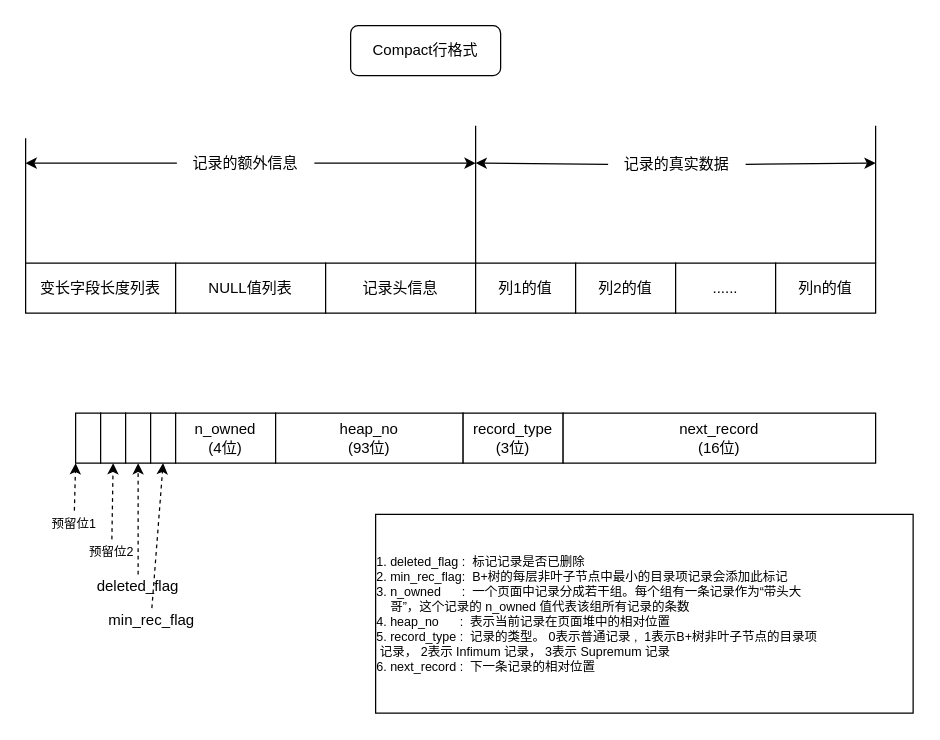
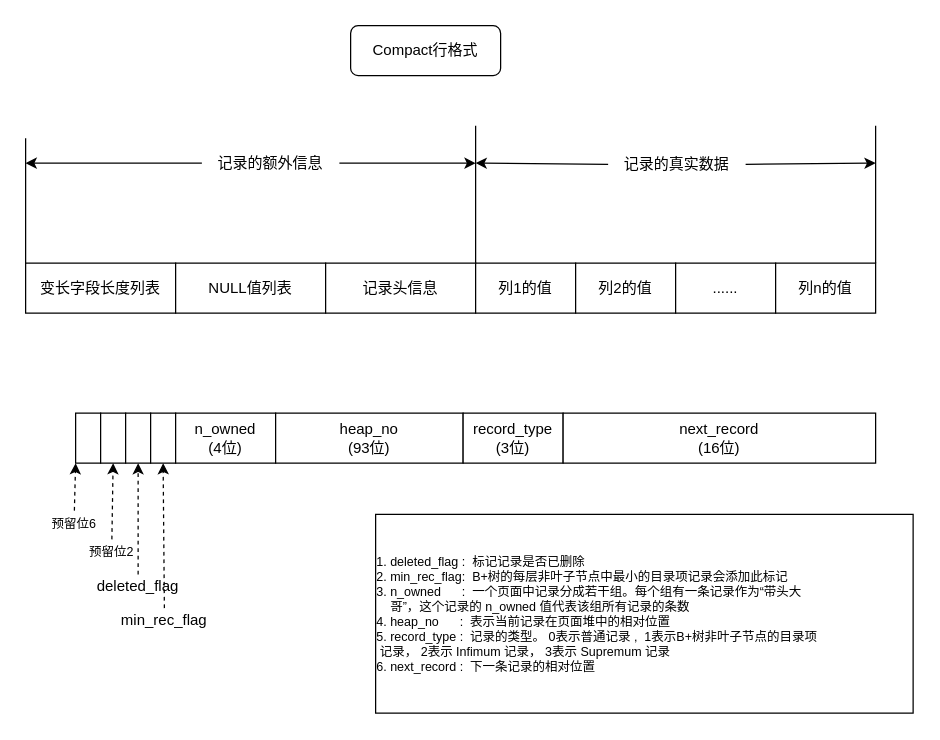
  <mxCell id="0" />
  <mxCell id="1" parent="0" />
  <mxCell id="2" value="Compact行格式" style="rounded=1;whiteSpace=wrap;html=1;" vertex="1" parent="1"><mxGeometry x="280" y="20" width="120" height="40" as="geometry" /></mxCell>
  <mxCell id="3" value="变长字段长度列表" style="rounded=0;whiteSpace=wrap;html=1;" vertex="1" parent="1"><mxGeometry x="20" y="210" width="120" height="40" as="geometry" /></mxCell>
  <mxCell id="4" value="NULL值列表" style="rounded=0;whiteSpace=wrap;html=1;" vertex="1" parent="1"><mxGeometry x="140" y="210" width="120" height="40" as="geometry" /></mxCell>
  <mxCell id="5" value="记录头信息" style="rounded=0;whiteSpace=wrap;html=1;" vertex="1" parent="1"><mxGeometry x="260" y="210" width="120" height="40" as="geometry" /></mxCell>
  <mxCell id="6" value="列1的值" style="rounded=0;whiteSpace=wrap;html=1;" vertex="1" parent="1"><mxGeometry x="380" y="210" width="80" height="40" as="geometry" /></mxCell>
  <mxCell id="7" value="列2的值" style="rounded=0;whiteSpace=wrap;html=1;" vertex="1" parent="1"><mxGeometry x="460" y="210" width="80" height="40" as="geometry" /></mxCell>
  <mxCell id="8" value="......" style="rounded=0;whiteSpace=wrap;html=1;" vertex="1" parent="1"><mxGeometry x="540" y="210" width="80" height="40" as="geometry" /></mxCell>
  <mxCell id="9" value="列n的值" style="rounded=0;whiteSpace=wrap;html=1;" vertex="1" parent="1"><mxGeometry x="620" y="210" width="80" height="40" as="geometry" /></mxCell>
  <mxCell id="10" value="" style="endArrow=none;html=1;rounded=0;entryX=0;entryY=0;entryDx=0;entryDy=0;" edge="1" parent="1" target="3"><mxGeometry width="50" height="50" relative="1" as="geometry"><mxPoint x="20" y="110" as="sourcePoint" /><mxPoint x="10" y="260" as="targetPoint" /></mxGeometry></mxCell>
  <mxCell id="11" value="" style="endArrow=none;html=1;rounded=0;entryX=0;entryY=0;entryDx=0;entryDy=0;" edge="1" parent="1"><mxGeometry width="50" height="50" relative="1" as="geometry"><mxPoint x="380" y="100" as="sourcePoint" /><mxPoint x="380" y="210" as="targetPoint" /></mxGeometry></mxCell>
  <mxCell id="12" value="" style="endArrow=none;html=1;rounded=0;entryX=0;entryY=0;entryDx=0;entryDy=0;" edge="1" parent="1"><mxGeometry width="50" height="50" relative="1" as="geometry"><mxPoint x="700" y="100" as="sourcePoint" /><mxPoint x="700" y="210" as="targetPoint" /></mxGeometry></mxCell>
- <mxCell id="13" value="记录的额外信息" style="text;html=1;strokeColor=none;fillColor=none;align=center;verticalAlign=middle;whiteSpace=wrap;rounded=0;" vertex="1" parent="1"><mxGeometry x="141" y="115" width="110" height="30" as="geometry" /></mxCell>
+ <mxCell id="13" value="记录的额外信息" style="text;html=1;strokeColor=none;fillColor=none;align=center;verticalAlign=middle;whiteSpace=wrap;rounded=0;" vertex="1" parent="1"><mxGeometry x="161" y="115" width="110" height="30" as="geometry" /></mxCell>
  <mxCell id="14" value="记录的真实数据" style="text;html=1;strokeColor=none;fillColor=none;align=center;verticalAlign=middle;whiteSpace=wrap;rounded=0;" vertex="1" parent="1"><mxGeometry x="486" y="116" width="110" height="30" as="geometry" /></mxCell>
  <mxCell id="15" value="" style="endArrow=classic;html=1;rounded=0;exitX=0;exitY=0.5;exitDx=0;exitDy=0;" edge="1" parent="1" source="13"><mxGeometry width="50" height="50" relative="1" as="geometry"><mxPoint x="60" y="180" as="sourcePoint" /><mxPoint x="20" y="130" as="targetPoint" /></mxGeometry></mxCell>
  <mxCell id="16" value="" style="endArrow=classic;html=1;rounded=0;" edge="1" parent="1" source="13"><mxGeometry width="50" height="50" relative="1" as="geometry"><mxPoint x="224" y="129.5" as="sourcePoint" /><mxPoint x="380" y="130" as="targetPoint" /></mxGeometry></mxCell>
  <mxCell id="17" value="" style="endArrow=classic;html=1;rounded=0;exitX=1;exitY=0.5;exitDx=0;exitDy=0;" edge="1" parent="1" source="14"><mxGeometry width="50" height="50" relative="1" as="geometry"><mxPoint x="610" y="134.5" as="sourcePoint" /><mxPoint x="700" y="130" as="targetPoint" /></mxGeometry></mxCell>
  <mxCell id="18" value="" style="endArrow=classic;html=1;rounded=0;exitX=0;exitY=0.5;exitDx=0;exitDy=0;" edge="1" parent="1" source="14"><mxGeometry width="50" height="50" relative="1" as="geometry"><mxPoint x="151" y="140" as="sourcePoint" /><mxPoint x="380" y="130" as="targetPoint" /></mxGeometry></mxCell>
  <mxCell id="19" value="" style="rounded=0;whiteSpace=wrap;html=1;" vertex="1" parent="1"><mxGeometry x="60" y="330" width="20" height="40" as="geometry" /></mxCell>
  <mxCell id="20" value="" style="rounded=0;whiteSpace=wrap;html=1;" vertex="1" parent="1"><mxGeometry x="80" y="330" width="20" height="40" as="geometry" /></mxCell>
  <mxCell id="21" value="" style="rounded=0;whiteSpace=wrap;html=1;" vertex="1" parent="1"><mxGeometry x="100" y="330" width="20" height="40" as="geometry" /></mxCell>
  <mxCell id="22" value="" style="rounded=0;whiteSpace=wrap;html=1;" vertex="1" parent="1"><mxGeometry x="120" y="330" width="20" height="40" as="geometry" /></mxCell>
  <mxCell id="23" value="n_owned&lt;br&gt;(4位)" style="rounded=0;whiteSpace=wrap;html=1;" vertex="1" parent="1"><mxGeometry x="140" y="330" width="80" height="40" as="geometry" /></mxCell>
  <mxCell id="24" value="" style="endArrow=classic;html=1;rounded=0;dashed=1;entryX=0;entryY=1;entryDx=0;entryDy=0;exitX=0.5;exitY=0;exitDx=0;exitDy=0;" edge="1" parent="1" source="25" target="19"><mxGeometry width="50" height="50" relative="1" as="geometry"><mxPoint x="10" y="490" as="sourcePoint" /><mxPoint x="60" y="440" as="targetPoint" /></mxGeometry></mxCell>
- <mxCell id="25" value="&lt;font style=&quot;font-size: 10px;&quot;&gt;预留位1&lt;/font&gt;" style="text;html=1;strokeColor=none;fillColor=none;align=center;verticalAlign=middle;whiteSpace=wrap;rounded=0;" vertex="1" parent="1"><mxGeometry x="34" y="408" width="50" height="20" as="geometry" /></mxCell>
+ <mxCell id="25" value="&lt;font style=&quot;font-size: 10px;&quot;&gt;预留位6&lt;/font&gt;" style="text;html=1;strokeColor=none;fillColor=none;align=center;verticalAlign=middle;whiteSpace=wrap;rounded=0;" vertex="1" parent="1"><mxGeometry x="34" y="408" width="50" height="20" as="geometry" /></mxCell>
  <mxCell id="26" value="&lt;font style=&quot;font-size: 10px;&quot;&gt;预留位2&lt;/font&gt;" style="text;html=1;strokeColor=none;fillColor=none;align=center;verticalAlign=middle;whiteSpace=wrap;rounded=0;" vertex="1" parent="1"><mxGeometry x="64" y="431" width="50" height="20" as="geometry" /></mxCell>
  <mxCell id="27" value="" style="endArrow=classic;html=1;rounded=0;dashed=1;entryX=0.5;entryY=1;entryDx=0;entryDy=0;exitX=0.5;exitY=0;exitDx=0;exitDy=0;" edge="1" parent="1" source="26" target="20"><mxGeometry width="50" height="50" relative="1" as="geometry"><mxPoint x="69" y="430" as="sourcePoint" /><mxPoint x="70" y="400" as="targetPoint" /></mxGeometry></mxCell>
  <mxCell id="28" value="deleted_flag" style="text;html=1;strokeColor=none;fillColor=none;align=center;verticalAlign=middle;whiteSpace=wrap;rounded=0;" vertex="1" parent="1"><mxGeometry x="85" y="459" width="50" height="20" as="geometry" /></mxCell>
  <mxCell id="29" value="" style="endArrow=classic;html=1;rounded=0;dashed=1;entryX=0.5;entryY=1;entryDx=0;entryDy=0;exitX=0.5;exitY=0;exitDx=0;exitDy=0;" edge="1" parent="1" source="28" target="21"><mxGeometry width="50" height="50" relative="1" as="geometry"><mxPoint x="99.196" y="441" as="sourcePoint" /><mxPoint x="100" y="400" as="targetPoint" /></mxGeometry></mxCell>
- <mxCell id="30" value="min_rec_flag" style="text;html=1;strokeColor=none;fillColor=none;align=center;verticalAlign=middle;whiteSpace=wrap;rounded=0;" vertex="1" parent="1"><mxGeometry x="96" y="486" width="50" height="20" as="geometry" /></mxCell>
+ <mxCell id="30" value="min_rec_flag" style="text;html=1;strokeColor=none;fillColor=none;align=center;verticalAlign=middle;whiteSpace=wrap;rounded=0;" vertex="1" parent="1"><mxGeometry x="106" y="486" width="50" height="20" as="geometry" /></mxCell>
  <mxCell id="31" value="" style="endArrow=classic;html=1;rounded=0;dashed=1;entryX=0.5;entryY=1;entryDx=0;entryDy=0;exitX=0.5;exitY=0;exitDx=0;exitDy=0;" edge="1" parent="1" source="30" target="22"><mxGeometry width="50" height="50" relative="1" as="geometry"><mxPoint x="120" y="485" as="sourcePoint" /><mxPoint x="120" y="400" as="targetPoint" /></mxGeometry></mxCell>
  <mxCell id="32" value="heap_no&lt;br&gt;(93位)" style="rounded=0;whiteSpace=wrap;html=1;" vertex="1" parent="1"><mxGeometry x="220" y="330" width="150" height="40" as="geometry" /></mxCell>
  <mxCell id="33" value="record_type&lt;br&gt;(3位)" style="rounded=0;whiteSpace=wrap;html=1;" vertex="1" parent="1"><mxGeometry x="370" y="330" width="80" height="40" as="geometry" /></mxCell>
  <mxCell id="34" value="next_record&lt;br&gt;(16位)" style="rounded=0;whiteSpace=wrap;html=1;" vertex="1" parent="1"><mxGeometry x="450" y="330" width="250" height="40" as="geometry" /></mxCell>
  <mxCell id="35" value="&lt;div style=&quot;text-align: left;&quot;&gt;&lt;span style=&quot;background-color: initial;&quot;&gt;1. deleted_flag :&amp;nbsp; 标记记录是否已删除&lt;/span&gt;&lt;/div&gt;&lt;div style=&quot;text-align: left;&quot;&gt;&lt;span style=&quot;background-color: initial;&quot;&gt;2. min_rec_flag:&amp;nbsp; B+树的每层非叶子节点中最小的目录项记录会添加此标记&lt;br&gt;3. n_owned&amp;nbsp; &amp;nbsp; &amp;nbsp; :&amp;nbsp; 一个页面中记录分成若干组。每个组有一条记录作为“带头大&amp;nbsp; &amp;nbsp; &amp;nbsp; &amp;nbsp; &amp;nbsp; &amp;nbsp; &amp;nbsp; &amp;nbsp; &amp;nbsp; &amp;nbsp; &amp;nbsp; &amp;nbsp; &amp;nbsp; &amp;nbsp; &amp;nbsp; &amp;nbsp; &amp;nbsp; &amp;nbsp; 哥”，这个记录的 n_owned 值代表该组所有记录的条数&lt;br&gt;4. heap_no&amp;nbsp; &amp;nbsp; &amp;nbsp; :&amp;nbsp; 表示当前记录在页面堆中的相对位置&lt;br&gt;5. record_type :&amp;nbsp; 记录的类型。 0表示普通记录 ,&amp;nbsp; 1表示B+树非叶子节点的目录项&amp;nbsp; &amp;nbsp; &amp;nbsp; &amp;nbsp; &amp;nbsp; &amp;nbsp; &amp;nbsp; &amp;nbsp; &amp;nbsp; &amp;nbsp; &amp;nbsp; &amp;nbsp; &amp;nbsp; &amp;nbsp; &amp;nbsp;记录， 2表示 Infimum 记录， 3表示 Supremum 记录&lt;br&gt;6. next_record :&amp;nbsp; 下一条记录的相对位置&lt;/span&gt;&lt;/div&gt;" style="rounded=0;whiteSpace=wrap;html=1;fontSize=10;" vertex="1" parent="1"><mxGeometry x="300" y="411" width="430" height="159" as="geometry" /></mxCell>
